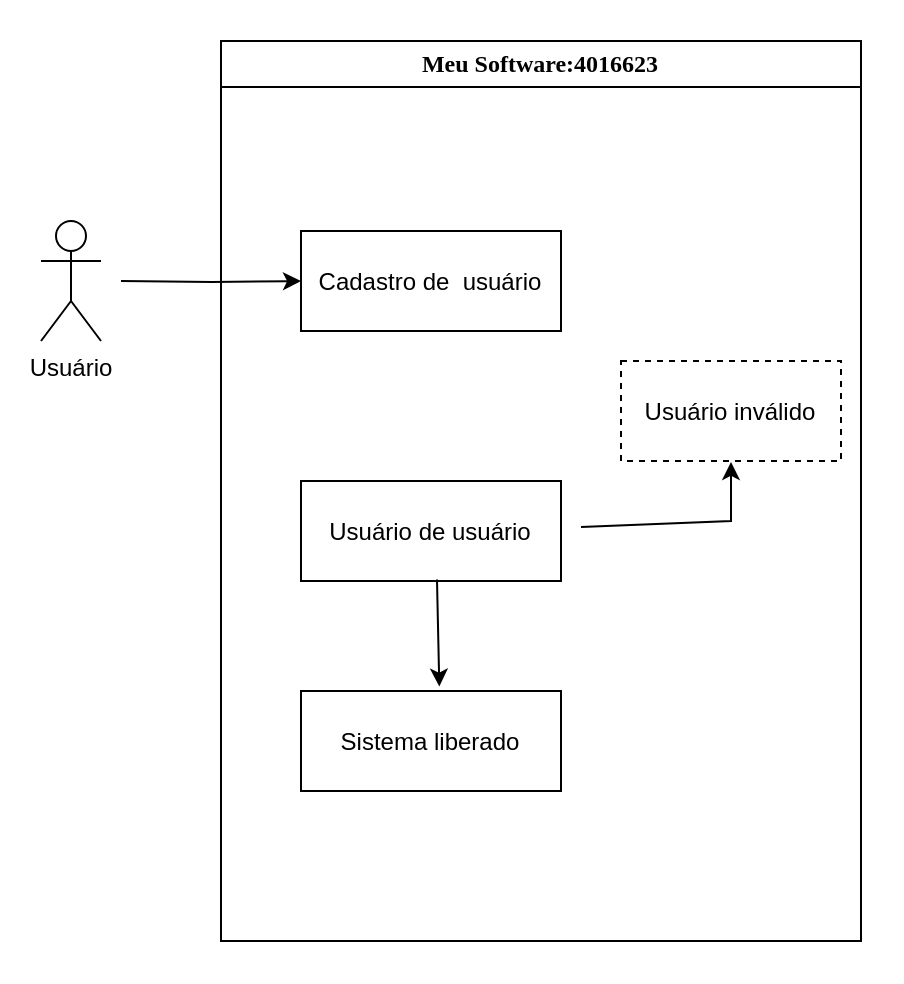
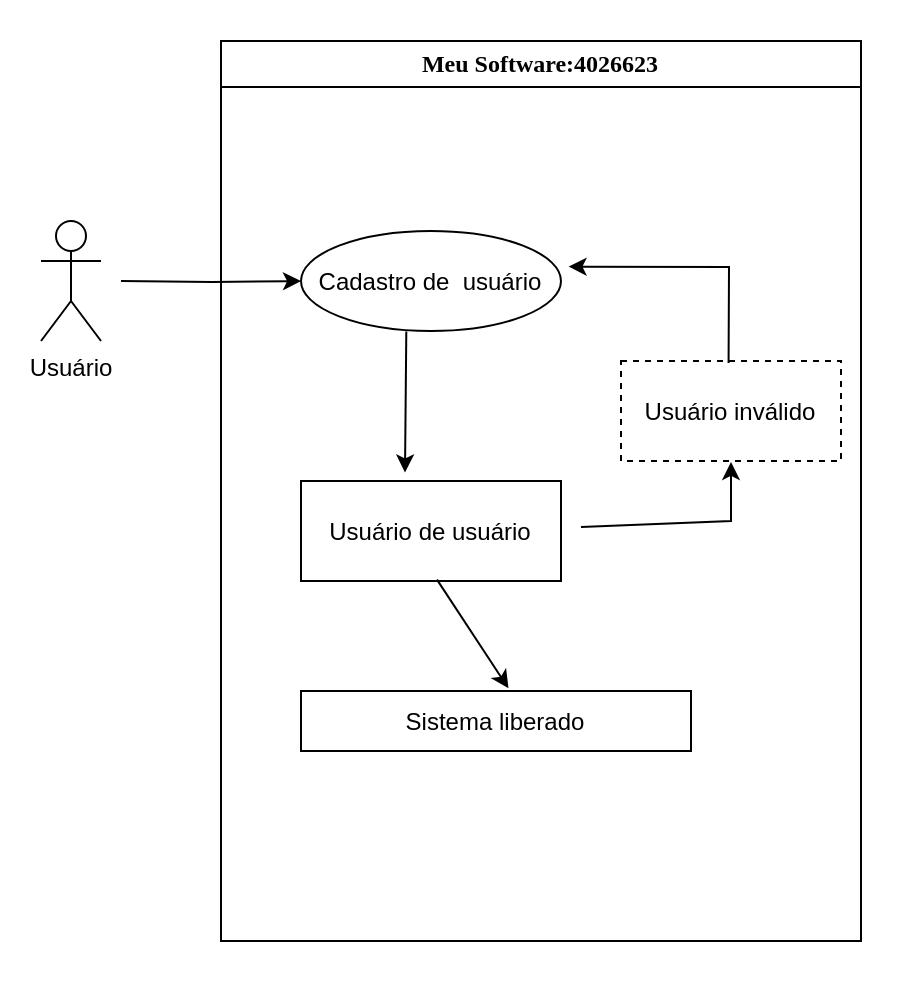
  <mxCell id="0" />
  <mxCell id="1" parent="0" />
- <mxCell id="2" value="Meu Software:4016623" style="swimlane;whiteSpace=wrap;fontFamily=Times New Roman;" parent="1" vertex="1"><mxGeometry x="110" y="20" width="320" height="450" as="geometry" /></mxCell>
- <mxCell id="3" value="Cadastro de  usuário" style="" parent="2" vertex="1"><mxGeometry x="40" y="95" width="130" height="50" as="geometry" /></mxCell>
+ <mxCell id="2" value="Meu Software:4026623" style="swimlane;whiteSpace=wrap;fontFamily=Times New Roman;" parent="1" vertex="1"><mxGeometry x="110" y="20" width="320" height="450" as="geometry" /></mxCell>
+ <mxCell id="3" value="Cadastro de  usuário" style="ellipse;" parent="2" vertex="1"><mxGeometry x="40" y="95" width="130" height="50" as="geometry" /></mxCell>
  <mxCell id="4" value="Usuário de usuário" style="" parent="2" vertex="1"><mxGeometry x="40" y="220" width="130" height="50" as="geometry" /></mxCell>
- <mxCell id="5" value="Sistema liberado" style="" parent="2" vertex="1"><mxGeometry x="40" y="325" width="130" height="50" as="geometry" /></mxCell>
+ <mxCell id="5" value="Sistema liberado" style="" parent="2" vertex="1"><mxGeometry x="40" y="325" width="195" height="30" as="geometry" /></mxCell>
  <mxCell id="6" value="Usuário inválido" style="dashed=1;" vertex="1" parent="2"><mxGeometry x="200" y="160" width="110" height="50" as="geometry" /></mxCell>
  <mxCell id="7" value="" style="endArrow=classic;html=1;rounded=0;fontFamily=Times New Roman;entryX=0.5;entryY=1.009;entryDx=0;entryDy=0;entryPerimeter=0;" edge="1" parent="2" target="6"><mxGeometry width="50" height="50" relative="1" as="geometry"><mxPoint x="180" y="243" as="sourcePoint" /><mxPoint x="140" y="200" as="targetPoint" /><Array as="points"><mxPoint x="255" y="240" /></Array></mxGeometry></mxCell>
+ <mxCell id="8" value="" style="endArrow=classic;html=1;rounded=0;fontFamily=Times New Roman;entryX=1.029;entryY=0.356;entryDx=0;entryDy=0;entryPerimeter=0;exitX=0.489;exitY=0.021;exitDx=0;exitDy=0;exitPerimeter=0;" edge="1" parent="2" source="6" target="3"><mxGeometry width="50" height="50" relative="1" as="geometry"><mxPoint x="270" y="150" as="sourcePoint" /><mxPoint x="230" y="100" as="targetPoint" /><Array as="points"><mxPoint x="254" y="113" /></Array></mxGeometry></mxCell>
  <mxCell id="9" value="" style="endArrow=classic;html=1;rounded=0;fontFamily=Times New Roman;exitX=0.523;exitY=0.986;exitDx=0;exitDy=0;exitPerimeter=0;entryX=0.532;entryY=-0.044;entryDx=0;entryDy=0;entryPerimeter=0;" edge="1" parent="2" source="4" target="5"><mxGeometry width="50" height="50" relative="1" as="geometry"><mxPoint x="150" y="260" as="sourcePoint" /><mxPoint x="70" y="330" as="targetPoint" /></mxGeometry></mxCell>
+ <mxCell id="10" value="" style="endArrow=classic;html=1;rounded=0;fontFamily=Times New Roman;exitX=0.405;exitY=1.004;exitDx=0;exitDy=0;exitPerimeter=0;entryX=0.4;entryY=-0.085;entryDx=0;entryDy=0;entryPerimeter=0;" edge="1" parent="2" source="3" target="4"><mxGeometry width="50" height="50" relative="1" as="geometry"><mxPoint x="110" y="250" as="sourcePoint" /><mxPoint x="160" y="200" as="targetPoint" /></mxGeometry></mxCell>
  <mxCell id="11" style="edgeStyle=orthogonalEdgeStyle;rounded=0;orthogonalLoop=1;jettySize=auto;html=1;fontFamily=Times New Roman;entryX=0;entryY=0.5;entryDx=0;entryDy=0;entryPerimeter=0;" edge="1" parent="1" target="3"><mxGeometry relative="1" as="geometry"><mxPoint x="60" y="140" as="sourcePoint" /><mxPoint x="150" y="140" as="targetPoint" /><Array as="points" /></mxGeometry></mxCell>
  <mxCell id="12" value="Usuário" style="shape=umlActor;verticalLabelPosition=bottom;verticalAlign=top;html=1;outlineConnect=0;" vertex="1" parent="1"><mxGeometry x="20" y="110" width="30" height="60" as="geometry" /></mxCell>
